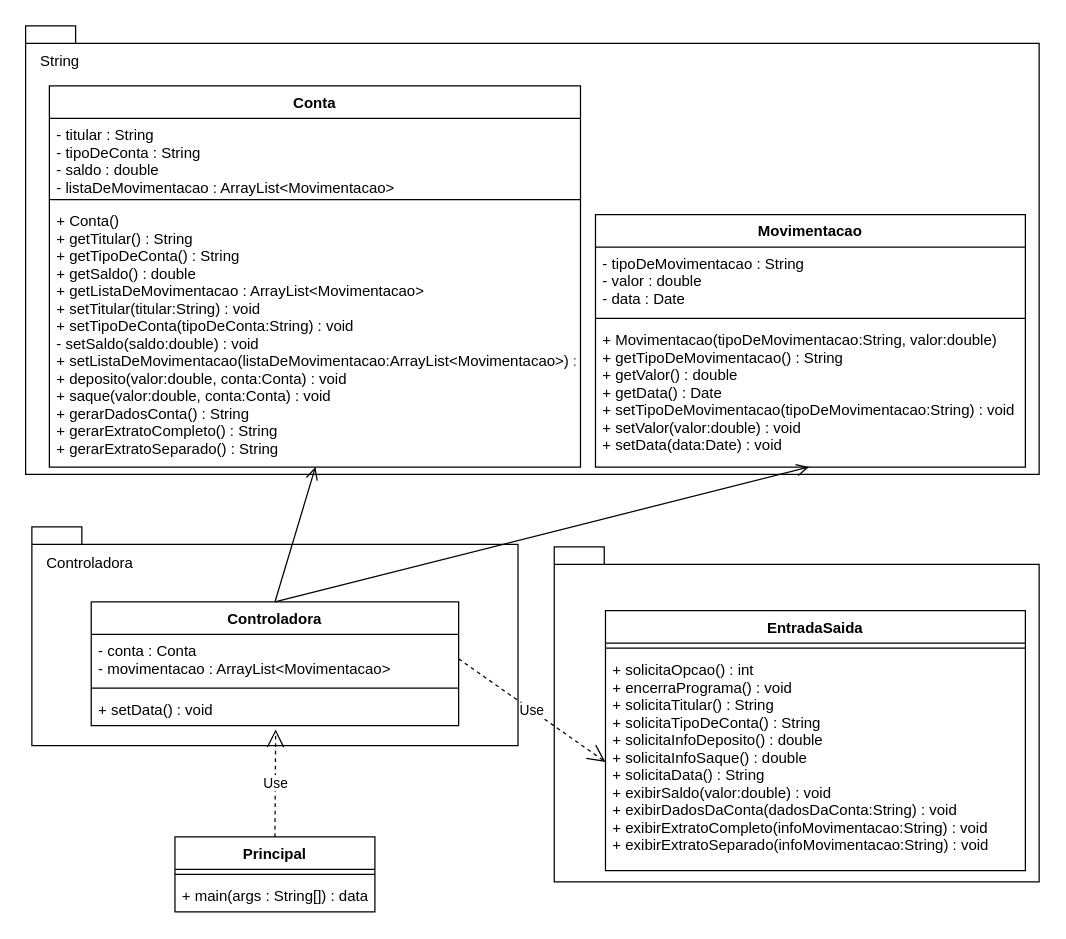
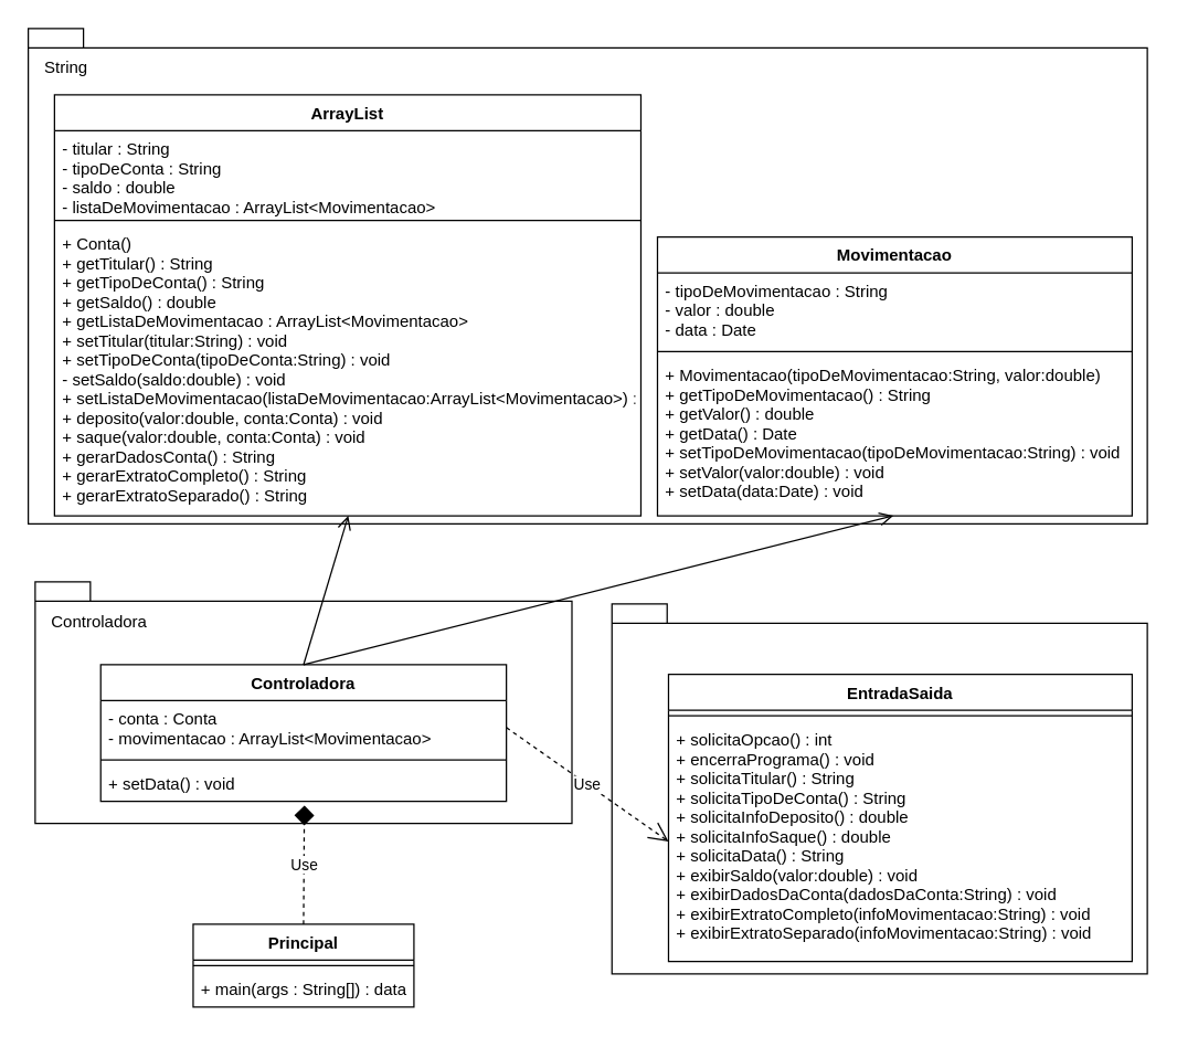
  <mxCell id="0" />
  <mxCell id="1" parent="0" />
  <mxCell id="2" value="" style="shape=folder;fontStyle=1;spacingTop=10;tabWidth=40;tabHeight=14;tabPosition=left;html=1;" vertex="1" parent="1"><mxGeometry x="443" y="437" width="388" height="268" as="geometry" /></mxCell>
  <mxCell id="3" value="" style="shape=folder;fontStyle=1;spacingTop=10;tabWidth=40;tabHeight=14;tabPosition=left;html=1;" vertex="1" parent="1"><mxGeometry x="20" y="20" width="811" height="359" as="geometry" /></mxCell>
  <mxCell id="4" value="" style="shape=folder;fontStyle=1;spacingTop=10;tabWidth=40;tabHeight=14;tabPosition=left;html=1;" vertex="1" parent="1"><mxGeometry x="25" y="421" width="389" height="175" as="geometry" /></mxCell>
  <mxCell id="5" value="Principal" style="swimlane;fontStyle=1;align=center;verticalAlign=top;childLayout=stackLayout;horizontal=1;startSize=26;horizontalStack=0;resizeParent=1;resizeParentMax=0;resizeLast=0;collapsible=1;marginBottom=0;" vertex="1" parent="1"><mxGeometry x="139.5" y="669" width="160" height="60" as="geometry" /></mxCell>
  <mxCell id="6" value="" style="line;strokeWidth=1;fillColor=none;align=left;verticalAlign=middle;spacingTop=-1;spacingLeft=3;spacingRight=3;rotatable=0;labelPosition=right;points=[];portConstraint=eastwest;" vertex="1" parent="5"><mxGeometry y="26" width="160" height="8" as="geometry" /></mxCell>
  <mxCell id="7" value="+ main(args : String[]) : data" style="text;strokeColor=none;fillColor=none;align=left;verticalAlign=top;spacingLeft=4;spacingRight=4;overflow=hidden;rotatable=0;points=[[0,0.5],[1,0.5]];portConstraint=eastwest;" vertex="1" parent="5"><mxGeometry y="34" width="160" height="26" as="geometry" /></mxCell>
  <mxCell id="8" value="Controladora" style="swimlane;fontStyle=1;align=center;verticalAlign=top;childLayout=stackLayout;horizontal=1;startSize=26;horizontalStack=0;resizeParent=1;resizeParentMax=0;resizeLast=0;collapsible=1;marginBottom=0;" vertex="1" parent="1"><mxGeometry x="72.5" y="481" width="294" height="99" as="geometry" /></mxCell>
  <mxCell id="9" value="- conta : Conta&#10;- movimentacao : ArrayList&lt;Movimentacao&gt;" style="text;strokeColor=none;fillColor=none;align=left;verticalAlign=top;spacingLeft=4;spacingRight=4;overflow=hidden;rotatable=0;points=[[0,0.5],[1,0.5]];portConstraint=eastwest;" vertex="1" parent="8"><mxGeometry y="26" width="294" height="39" as="geometry" /></mxCell>
  <mxCell id="10" value="" style="line;strokeWidth=1;fillColor=none;align=left;verticalAlign=middle;spacingTop=-1;spacingLeft=3;spacingRight=3;rotatable=0;labelPosition=right;points=[];portConstraint=eastwest;" vertex="1" parent="8"><mxGeometry y="65" width="294" height="8" as="geometry" /></mxCell>
  <mxCell id="11" value="+ setData() : void" style="text;strokeColor=none;fillColor=none;align=left;verticalAlign=top;spacingLeft=4;spacingRight=4;overflow=hidden;rotatable=0;points=[[0,0.5],[1,0.5]];portConstraint=eastwest;" vertex="1" parent="8"><mxGeometry y="73" width="294" height="26" as="geometry" /></mxCell>
  <mxCell id="12" value="Controladora" style="text;html=1;strokeColor=none;fillColor=none;align=left;verticalAlign=middle;whiteSpace=wrap;rounded=0;" vertex="1" parent="1"><mxGeometry x="35" y="435" width="60" height="30" as="geometry" /></mxCell>
- <mxCell id="13" value="Use" style="endArrow=open;endSize=12;dashed=1;html=1;rounded=0;exitX=0.5;exitY=0;exitDx=0;exitDy=0;entryX=0.502;entryY=1.115;entryDx=0;entryDy=0;entryPerimeter=0;" edge="1" parent="1" source="5" target="11"><mxGeometry width="160" relative="1" as="geometry"><mxPoint x="339" y="577" as="sourcePoint" /><mxPoint x="499" y="577" as="targetPoint" /></mxGeometry></mxCell>
- <mxCell id="14" value="Conta" style="swimlane;fontStyle=1;align=center;verticalAlign=top;childLayout=stackLayout;horizontal=1;startSize=26;horizontalStack=0;resizeParent=1;resizeParentMax=0;resizeLast=0;collapsible=1;marginBottom=0;" vertex="1" parent="1"><mxGeometry x="39" y="68" width="425" height="305" as="geometry" /></mxCell>
+ <mxCell id="13" value="Use" style="endArrow=diamond;endSize=12;dashed=1;html=1;rounded=0;exitX=0.5;exitY=0;exitDx=0;exitDy=0;entryX=0.502;entryY=1.115;entryDx=0;entryDy=0;entryPerimeter=0;" edge="1" parent="1" source="5" target="11"><mxGeometry width="160" relative="1" as="geometry"><mxPoint x="339" y="577" as="sourcePoint" /><mxPoint x="499" y="577" as="targetPoint" /></mxGeometry></mxCell>
+ <mxCell id="14" value="ArrayList" style="swimlane;fontStyle=1;align=center;verticalAlign=top;childLayout=stackLayout;horizontal=1;startSize=26;horizontalStack=0;resizeParent=1;resizeParentMax=0;resizeLast=0;collapsible=1;marginBottom=0;" vertex="1" parent="1"><mxGeometry x="39" y="68" width="425" height="305" as="geometry" /></mxCell>
  <mxCell id="15" value="- titular : String&#10;- tipoDeConta : String&#10;- saldo : double&#10;- listaDeMovimentacao : ArrayList&lt;Movimentacao&gt;" style="text;strokeColor=none;fillColor=none;align=left;verticalAlign=top;spacingLeft=4;spacingRight=4;overflow=hidden;rotatable=0;points=[[0,0.5],[1,0.5]];portConstraint=eastwest;" vertex="1" parent="14"><mxGeometry y="26" width="425" height="61" as="geometry" /></mxCell>
  <mxCell id="16" value="" style="line;strokeWidth=1;fillColor=none;align=left;verticalAlign=middle;spacingTop=-1;spacingLeft=3;spacingRight=3;rotatable=0;labelPosition=right;points=[];portConstraint=eastwest;" vertex="1" parent="14"><mxGeometry y="87" width="425" height="8" as="geometry" /></mxCell>
  <mxCell id="17" value="+ Conta()&#10;+ getTitular() : String&#10;+ getTipoDeConta() : String&#10;+ getSaldo() : double&#10;+ getListaDeMovimentacao : ArrayList&lt;Movimentacao&gt;&#10;+ setTitular(titular:String) : void&#10;+ setTipoDeConta(tipoDeConta:String) : void&#10;- setSaldo(saldo:double) : void&#10;+ setListaDeMovimentacao(listaDeMovimentacao:ArrayList&lt;Movimentacao&gt;) : void&#10;+ deposito(valor:double, conta:Conta) : void&#10;+ saque(valor:double, conta:Conta) : void&#10;+ gerarDadosConta() : String&#10;+ gerarExtratoCompleto() : String&#10;+ gerarExtratoSeparado() : String&#10;" style="text;strokeColor=none;fillColor=none;align=left;verticalAlign=top;spacingLeft=4;spacingRight=4;overflow=hidden;rotatable=0;points=[[0,0.5],[1,0.5]];portConstraint=eastwest;" vertex="1" parent="14"><mxGeometry y="95" width="425" height="210" as="geometry" /></mxCell>
  <mxCell id="18" value="Movimentacao" style="swimlane;fontStyle=1;align=center;verticalAlign=top;childLayout=stackLayout;horizontal=1;startSize=26;horizontalStack=0;resizeParent=1;resizeParentMax=0;resizeLast=0;collapsible=1;marginBottom=0;" vertex="1" parent="1"><mxGeometry x="476" y="171" width="344" height="202" as="geometry" /></mxCell>
  <mxCell id="19" value="- tipoDeMovimentacao : String&#10;- valor : double&#10;- data : Date" style="text;strokeColor=none;fillColor=none;align=left;verticalAlign=top;spacingLeft=4;spacingRight=4;overflow=hidden;rotatable=0;points=[[0,0.5],[1,0.5]];portConstraint=eastwest;" vertex="1" parent="18"><mxGeometry y="26" width="344" height="53" as="geometry" /></mxCell>
  <mxCell id="20" value="" style="line;strokeWidth=1;fillColor=none;align=left;verticalAlign=middle;spacingTop=-1;spacingLeft=3;spacingRight=3;rotatable=0;labelPosition=right;points=[];portConstraint=eastwest;" vertex="1" parent="18"><mxGeometry y="79" width="344" height="8" as="geometry" /></mxCell>
  <mxCell id="21" value="+ Movimentacao(tipoDeMovimentacao:String, valor:double)&#10;+ getTipoDeMovimentacao() : String&#10;+ getValor() : double&#10;+ getData() : Date&#10;+ setTipoDeMovimentacao(tipoDeMovimentacao:String) : void&#10;+ setValor(valor:double) : void&#10;+ setData(data:Date) : void&#10;" style="text;strokeColor=none;fillColor=none;align=left;verticalAlign=top;spacingLeft=4;spacingRight=4;overflow=hidden;rotatable=0;points=[[0,0.5],[1,0.5]];portConstraint=eastwest;" vertex="1" parent="18"><mxGeometry y="87" width="344" height="115" as="geometry" /></mxCell>
  <mxCell id="22" value="String" style="text;html=1;strokeColor=none;fillColor=none;align=left;verticalAlign=middle;whiteSpace=wrap;rounded=0;" vertex="1" parent="1"><mxGeometry x="30" y="34" width="60" height="30" as="geometry" /></mxCell>
  <mxCell id="23" value="" style="endArrow=open;startArrow=none;endFill=0;startFill=0;endSize=8;html=1;verticalAlign=bottom;labelBackgroundColor=none;strokeWidth=1;rounded=0;exitX=0.5;exitY=0;exitDx=0;exitDy=0;entryX=0.501;entryY=1;entryDx=0;entryDy=0;entryPerimeter=0;" edge="1" parent="1" source="8" target="17"><mxGeometry width="160" relative="1" as="geometry"><mxPoint x="339" y="377" as="sourcePoint" /><mxPoint x="499" y="377" as="targetPoint" /></mxGeometry></mxCell>
  <mxCell id="24" value="" style="endArrow=open;startArrow=none;endFill=0;startFill=0;endSize=8;html=1;verticalAlign=bottom;labelBackgroundColor=none;strokeWidth=1;rounded=0;exitX=0.5;exitY=0;exitDx=0;exitDy=0;entryX=0.497;entryY=1;entryDx=0;entryDy=0;entryPerimeter=0;" edge="1" parent="1" source="8" target="21"><mxGeometry width="160" relative="1" as="geometry"><mxPoint x="339" y="377" as="sourcePoint" /><mxPoint x="499" y="377" as="targetPoint" /></mxGeometry></mxCell>
  <mxCell id="25" value="EntradaSaida" style="swimlane;fontStyle=1;align=center;verticalAlign=top;childLayout=stackLayout;horizontal=1;startSize=26;horizontalStack=0;resizeParent=1;resizeParentMax=0;resizeLast=0;collapsible=1;marginBottom=0;" vertex="1" parent="1"><mxGeometry x="484" y="488" width="336" height="208" as="geometry" /></mxCell>
  <mxCell id="26" value="" style="line;strokeWidth=1;fillColor=none;align=left;verticalAlign=middle;spacingTop=-1;spacingLeft=3;spacingRight=3;rotatable=0;labelPosition=right;points=[];portConstraint=eastwest;" vertex="1" parent="25"><mxGeometry y="26" width="336" height="8" as="geometry" /></mxCell>
  <mxCell id="27" value="+ solicitaOpcao() : int&#10;+ encerraPrograma() : void&#10;+ solicitaTitular() : String&#10;+ solicitaTipoDeConta() : String&#10;+ solicitaInfoDeposito() : double&#10;+ solicitaInfoSaque() : double&#10;+ solicitaData() : String&#10;+ exibirSaldo(valor:double) : void&#10;+ exibirDadosDaConta(dadosDaConta:String) : void&#10;+ exibirExtratoCompleto(infoMovimentacao:String) : void&#10;+ exibirExtratoSeparado(infoMovimentacao:String) : void" style="text;strokeColor=none;fillColor=none;align=left;verticalAlign=top;spacingLeft=4;spacingRight=4;overflow=hidden;rotatable=0;points=[[0,0.5],[1,0.5]];portConstraint=eastwest;" vertex="1" parent="25"><mxGeometry y="34" width="336" height="174" as="geometry" /></mxCell>
  <mxCell id="28" value="Use" style="endArrow=open;endSize=12;dashed=1;html=1;rounded=0;exitX=1;exitY=0.5;exitDx=0;exitDy=0;entryX=0;entryY=0.5;entryDx=0;entryDy=0;" edge="1" parent="1" source="9" target="27"><mxGeometry width="160" relative="1" as="geometry"><mxPoint x="339" y="617" as="sourcePoint" /><mxPoint x="499" y="617" as="targetPoint" /></mxGeometry></mxCell>
